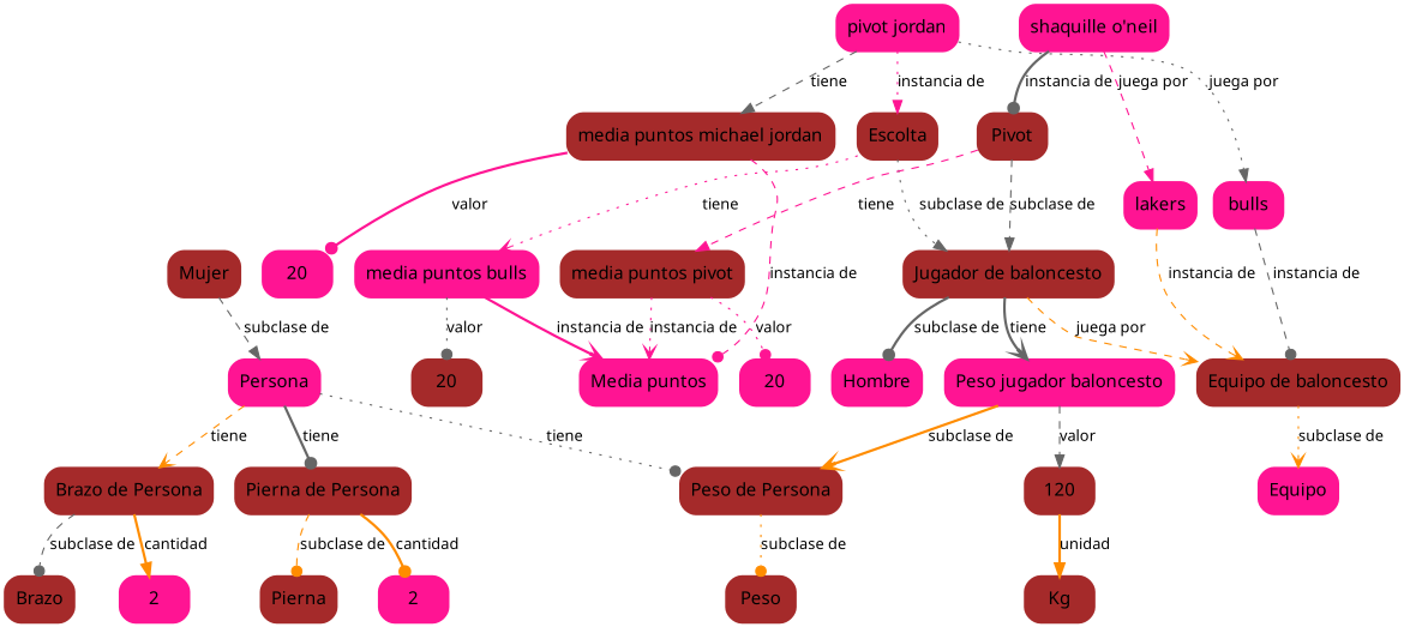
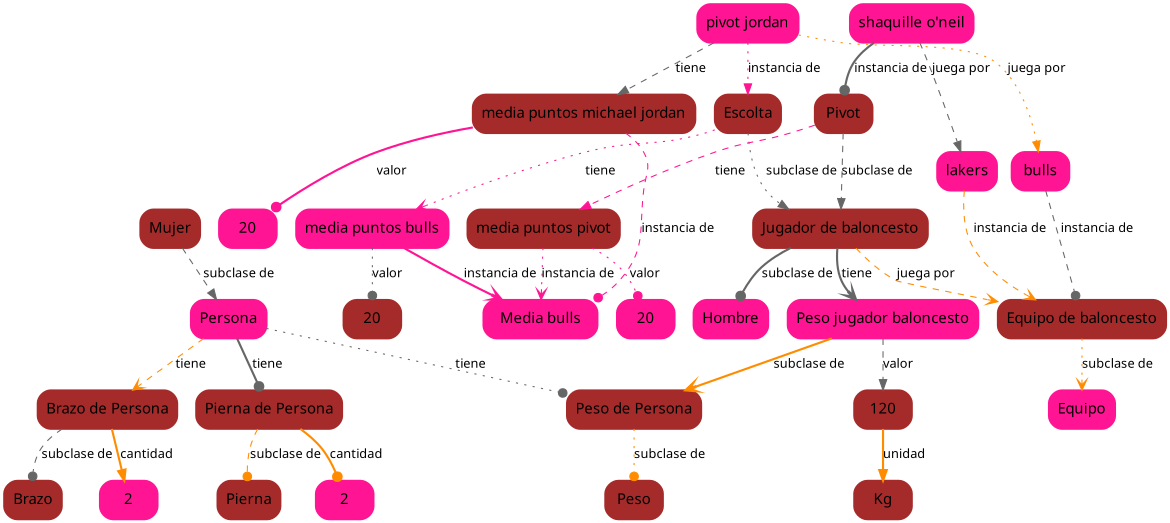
  digraph {
    node [color=brown fontname=Nimbus shape=box style="rounded,filled,bold"]
    edge [arrowhead=dot color=gray40 fontname=Nimbus fontsize=12 style=dashed weight=2]
    n1 [color=deeppink label=Persona]
    n2 [label="Brazo de Persona"]
    n3 [label="Pierna de Persona"]
    n4 [label="Peso de Persona"]
    n5 [label=Brazo]
    n6 [color=deeppink label=2]
    n7 [label=Pierna]
    n8 [color=deeppink label=2]
    n9 [label=Peso]
    n10 [label="Jugador de baloncesto"]
    n11 [color=deeppink label="Peso jugador baloncesto"]
    n12 [color=deeppink label=Hombre]
    n13 [label="Equipo de baloncesto"]
    n14 [label=120]
    n15 [color=deeppink label=Equipo]
    n16 [label=Escolta]
    n17 [color=deeppink label="media puntos bulls"]
-   n18 [color=deeppink label="Media puntos"]
+   n18 [color=deeppink label="Media bulls"]
    n19 [label=20]
    n20 [label=Pivot]
    n21 [label="media puntos pivot"]
    n22 [color=deeppink label=20]
    n23 [color=deeppink label="pivot jordan"]
    n24 [label="media puntos michael jordan"]
    n25 [color=deeppink label=bulls]
    n26 [color=deeppink label=20]
    n27 [color=deeppink label="shaquille o'neil"]
    n28 [color=deeppink label=lakers]
    n29 [label=Kg]
    n30 [label=Mujer]
    n1 -> n2 [arrowhead=vee color=darkorange label=tiene]
    n1 -> n3 [label=tiene style=bold]
    n1 -> n4 [label=tiene style=dotted]
    n2 -> n5 [label="subclase de"]
    n2 -> n6 [arrowhead=normal color=darkorange label=cantidad style=bold]
    n3 -> n7 [color=darkorange label="subclase de"]
    n3 -> n8 [color=darkorange label=cantidad style=bold]
    n4 -> n9 [color=darkorange label="subclase de" style=dotted]
    n10 -> n11 [arrowhead=vee label=tiene style=bold]
    n10 -> n12 [label="subclase de" style=bold]
    n10 -> n13 [arrowhead=vee color=darkorange label="juega por"]
    n11 -> n4 [arrowhead=vee color=darkorange label="subclase de" style=bold]
    n11 -> n14 [arrowhead=normal label=valor]
    n13 -> n15 [arrowhead=vee color=darkorange label="subclase de" style=dotted]
    n14 -> n29 [arrowhead=normal color=darkorange label=unidad style=bold]
    n16 -> n10 [arrowhead=normal label="subclase de" style=dotted]
    n16 -> n17 [arrowhead=vee color=deeppink label=tiene style=dotted]
    n17 -> n18 [arrowhead=vee color=deeppink label="instancia de" style=bold]
    n17 -> n19 [label=valor style=dotted]
    n20 -> n10 [arrowhead=normal label="subclase de"]
    n20 -> n21 [arrowhead=normal color=deeppink label=tiene]
    n21 -> n18 [arrowhead=vee color=deeppink label="instancia de" style=dotted]
    n21 -> n22 [color=deeppink label=valor style=dotted]
    n23 -> n16 [arrowhead=normal color=deeppink label="instancia de" style=dotted]
    n23 -> n24 [arrowhead=normal label=tiene]
-   n23 -> n25 [arrowhead=normal label="juega por" style=dotted]
+   n23 -> n25 [arrowhead=normal color=darkorange label="juega por" style=dotted]
    n24 -> n18 [color=deeppink label="instancia de"]
    n24 -> n26 [color=deeppink label=valor style=bold]
    n25 -> n13 [label="instancia de"]
    n27 -> n20 [label="instancia de" style=bold]
-   n27 -> n28 [arrowhead=normal color=deeppink label="juega por"]
+   n27 -> n28 [arrowhead=normal label="juega por"]
    n28 -> n13 [arrowhead=vee color=darkorange label="instancia de"]
    n30 -> n1 [arrowhead=normal label="subclase de"]
  }
